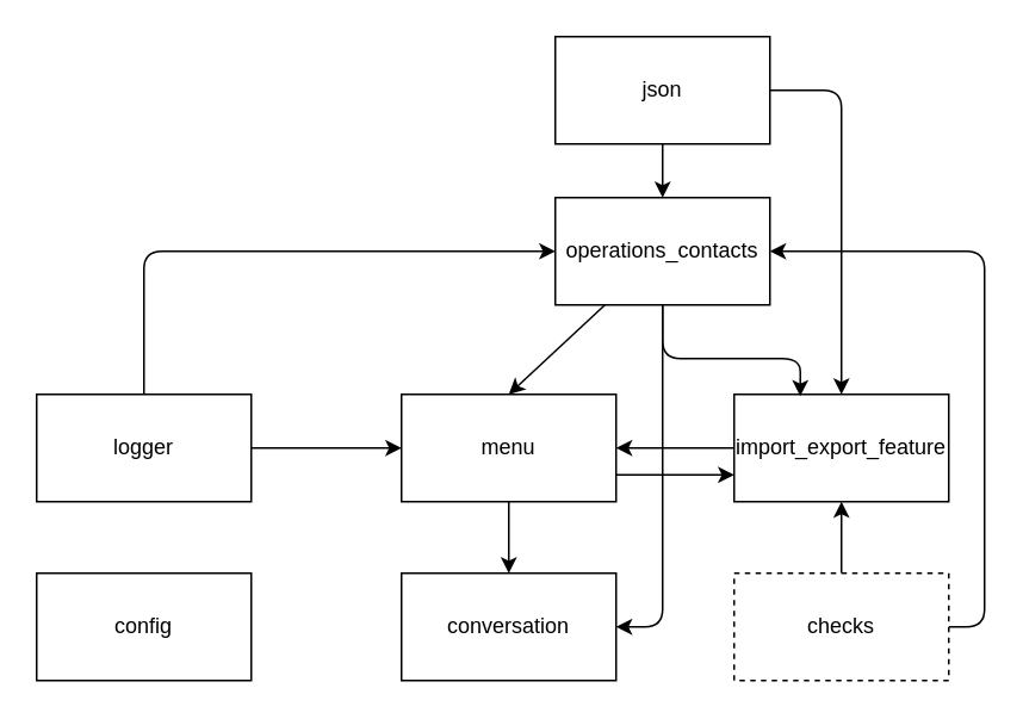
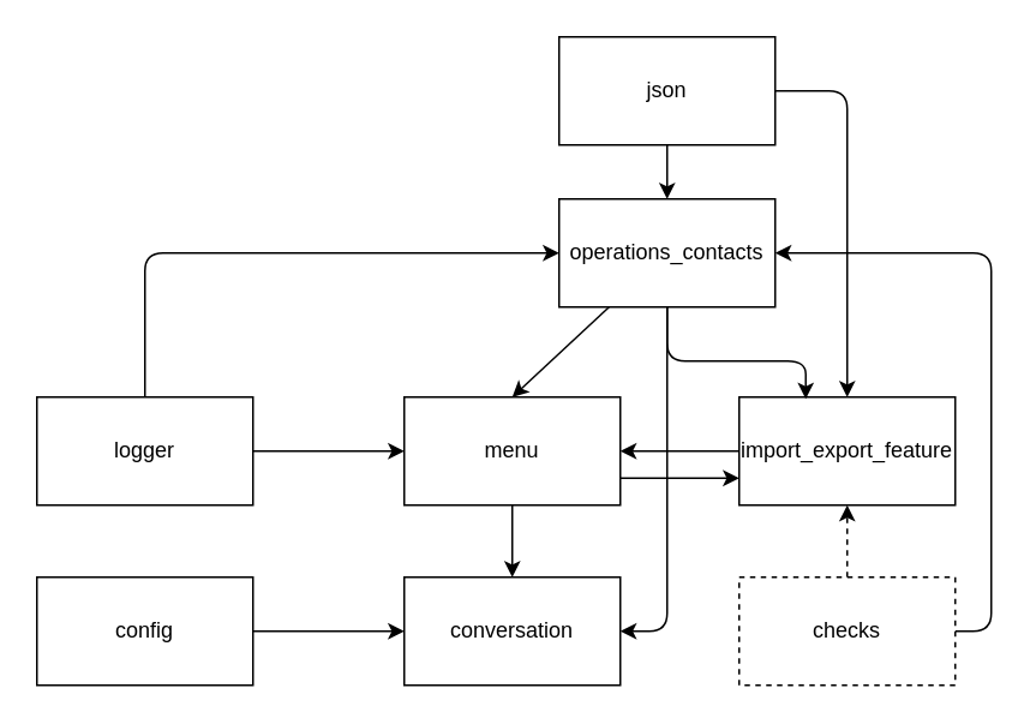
  <mxCell id="0" />
  <mxCell id="1" parent="0" />
  <mxCell id="2" value="conversation" style="rounded=0;whiteSpace=wrap;html=1;" parent="1" vertex="1"><mxGeometry x="224" y="320" width="120" height="60" as="geometry" /></mxCell>
  <mxCell id="3" style="edgeStyle=none;html=1;" parent="1" source="5" target="2" edge="1"><mxGeometry relative="1" as="geometry" /></mxCell>
  <mxCell id="4" style="edgeStyle=none;html=1;exitX=1;exitY=0.75;exitDx=0;exitDy=0;entryX=0;entryY=0.75;entryDx=0;entryDy=0;" edge="1" parent="1" source="5" target="13"><mxGeometry relative="1" as="geometry" /></mxCell>
  <mxCell id="5" value="menu" style="rounded=0;whiteSpace=wrap;html=1;" parent="1" vertex="1"><mxGeometry x="224" y="220" width="120" height="60" as="geometry" /></mxCell>
- <mxCell id="6" style="edgeStyle=none;html=1;entryX=0.5;entryY=1;entryDx=0;entryDy=0;" edge="1" parent="1" source="8" target="13"><mxGeometry relative="1" as="geometry" /></mxCell>
+ <mxCell id="6" style="edgeStyle=none;html=1;entryX=0.5;entryY=1;entryDx=0;entryDy=0;dashed=1;" edge="1" parent="1" source="8" target="13"><mxGeometry relative="1" as="geometry" /></mxCell>
  <mxCell id="7" style="edgeStyle=none;html=1;entryX=1;entryY=0.5;entryDx=0;entryDy=0;" edge="1" parent="1" source="8" target="17"><mxGeometry relative="1" as="geometry"><Array as="points"><mxPoint x="550" y="350" /><mxPoint x="550" y="140" /></Array></mxGeometry></mxCell>
  <mxCell id="8" value="checks" style="rounded=0;whiteSpace=wrap;html=1;dashed=1;" parent="1" vertex="1"><mxGeometry x="410" y="320" width="120" height="60" as="geometry" /></mxCell>
  <mxCell id="9" style="edgeStyle=none;html=1;" edge="1" parent="1" source="11" target="5"><mxGeometry relative="1" as="geometry" /></mxCell>
  <mxCell id="10" style="edgeStyle=none;html=1;entryX=0;entryY=0.5;entryDx=0;entryDy=0;" edge="1" parent="1" source="11" target="17"><mxGeometry relative="1" as="geometry"><Array as="points"><mxPoint x="80" y="140" /></Array></mxGeometry></mxCell>
  <mxCell id="11" value="logger" style="rounded=0;whiteSpace=wrap;html=1;" vertex="1" parent="1"><mxGeometry x="20" y="220" width="120" height="60" as="geometry" /></mxCell>
  <mxCell id="12" style="edgeStyle=none;html=1;entryX=1;entryY=0.5;entryDx=0;entryDy=0;" edge="1" parent="1" source="13" target="5"><mxGeometry relative="1" as="geometry" /></mxCell>
  <mxCell id="13" value="import_export_feature" style="rounded=0;whiteSpace=wrap;html=1;" vertex="1" parent="1"><mxGeometry x="410" y="220" width="120" height="60" as="geometry" /></mxCell>
  <mxCell id="14" style="edgeStyle=none;html=1;entryX=0.5;entryY=0;entryDx=0;entryDy=0;" edge="1" parent="1" source="17" target="5"><mxGeometry relative="1" as="geometry" /></mxCell>
  <mxCell id="15" style="edgeStyle=none;html=1;entryX=0.308;entryY=0.017;entryDx=0;entryDy=0;entryPerimeter=0;" edge="1" parent="1" source="17" target="13"><mxGeometry relative="1" as="geometry"><Array as="points"><mxPoint x="370" y="200" /><mxPoint x="447" y="200" /></Array></mxGeometry></mxCell>
  <mxCell id="16" style="edgeStyle=none;html=1;entryX=1;entryY=0.5;entryDx=0;entryDy=0;" edge="1" parent="1" source="17" target="2"><mxGeometry relative="1" as="geometry"><Array as="points"><mxPoint x="370" y="350" /></Array></mxGeometry></mxCell>
  <mxCell id="17" value="operations_contacts" style="rounded=0;whiteSpace=wrap;html=1;" vertex="1" parent="1"><mxGeometry x="310" y="110" width="120" height="60" as="geometry" /></mxCell>
  <mxCell id="18" style="edgeStyle=none;html=1;entryX=0.5;entryY=0;entryDx=0;entryDy=0;" edge="1" parent="1" source="20" target="17"><mxGeometry relative="1" as="geometry" /></mxCell>
  <mxCell id="19" style="edgeStyle=none;html=1;entryX=0.5;entryY=0;entryDx=0;entryDy=0;" edge="1" parent="1" source="20" target="13"><mxGeometry relative="1" as="geometry"><mxPoint x="470" y="20" as="targetPoint" /><Array as="points"><mxPoint x="470" y="50" /></Array></mxGeometry></mxCell>
  <mxCell id="20" value="json" style="rounded=0;whiteSpace=wrap;html=1;" vertex="1" parent="1"><mxGeometry x="310" y="20" width="120" height="60" as="geometry" /></mxCell>
+ <mxCell id="21" style="edgeStyle=none;html=1;entryX=0;entryY=0.5;entryDx=0;entryDy=0;" edge="1" parent="1" source="22" target="2"><mxGeometry relative="1" as="geometry" /></mxCell>
  <mxCell id="22" value="config" style="rounded=0;whiteSpace=wrap;html=1;" vertex="1" parent="1"><mxGeometry x="20" y="320" width="120" height="60" as="geometry" /></mxCell>
